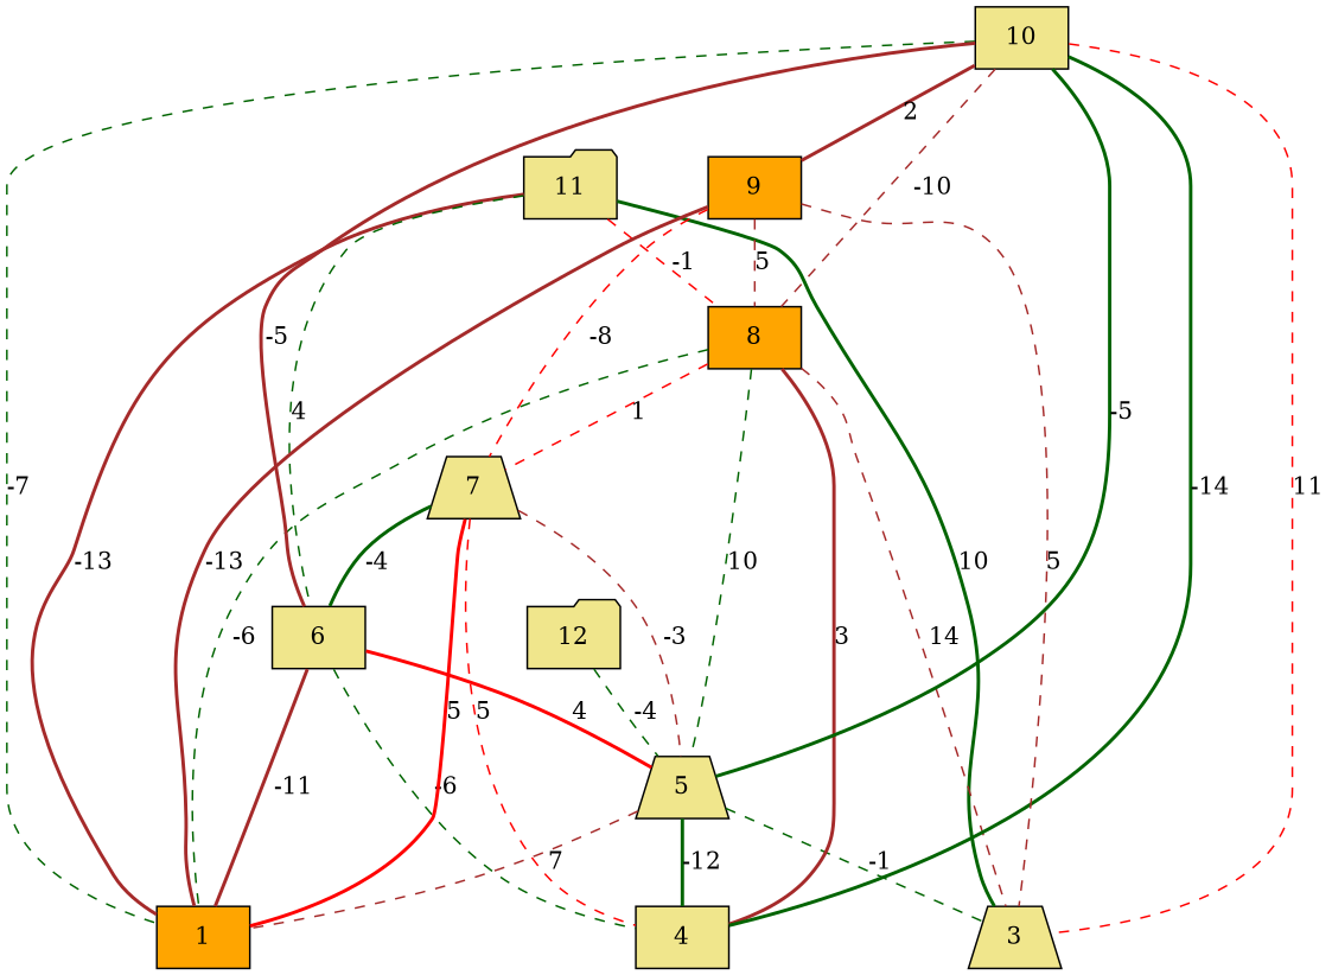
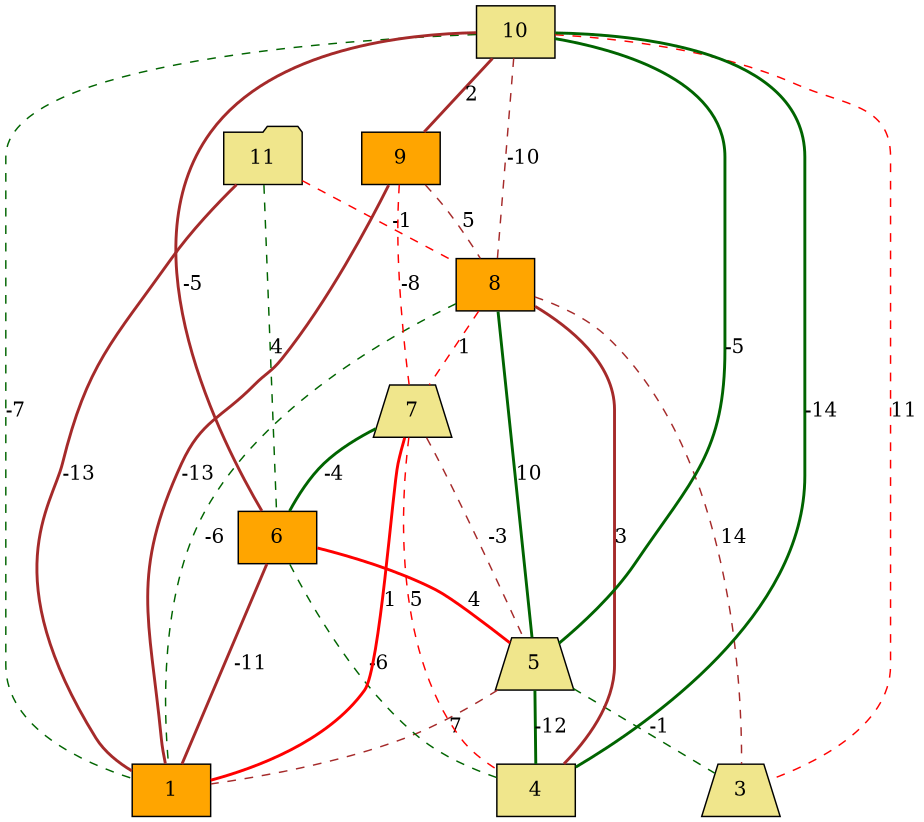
  graph {
    fontname="Helvetica,Arial,sans-serif"
    node [fillcolor=khaki shape=box style=filled]
    edge [color=darkgreen style=dashed]
-   12 [shape=folder]
    5 [shape=trapezium]
    1 [fillcolor=orange]
    3 [shape=trapezium]
    4
    11 [shape=folder]
-   6
+   6 [fillcolor=orange]
    8 [fillcolor=orange]
    7 [shape=trapezium]
    10
    9 [fillcolor=orange]
-   12 -- 5 [label=-4]
    5 -- 1 [color=brown label=7]
    5 -- 3 [label=-1]
    5 -- 4 [label=-12 style=bold]
    11 -- 1 [color=brown label=-13 style=bold]
-   11 -- 3 [label=10 style=bold]
    11 -- 6 [label=4]
    11 -- 8 [color=red label=-1]
    6 -- 5 [color=red label=4 style=bold]
    6 -- 1 [color=brown label=-11 style=bold]
    6 -- 4 [label=-6]
-   8 -- 5 [label=10]
+   8 -- 5 [label=10 style=bold]
    8 -- 1 [label=-6]
    8 -- 3 [color=brown label=14]
    8 -- 4 [color=brown label=3 style=bold]
    8 -- 7 [color=red label=1]
    7 -- 5 [color=brown label=-3]
-   7 -- 1 [color=red label=5 style=bold]
+   7 -- 1 [color=red label=1 style=bold]
    7 -- 4 [color=red label=5]
    7 -- 6 [label=-4 style=bold]
    10 -- 5 [label=-5 style=bold]
    10 -- 1 [label=-7]
    10 -- 3 [color=red label=11]
    10 -- 4 [label=-14 style=bold]
    10 -- 6 [color=brown label=-5 style=bold]
    10 -- 8 [color=brown label=-10]
    10 -- 9 [color=brown label=2 style=bold]
    9 -- 1 [color=brown label=-13 style=bold]
-   9 -- 3 [color=brown label=5]
    9 -- 8 [color=brown label=5]
    9 -- 7 [color=red label=-8]
  }
